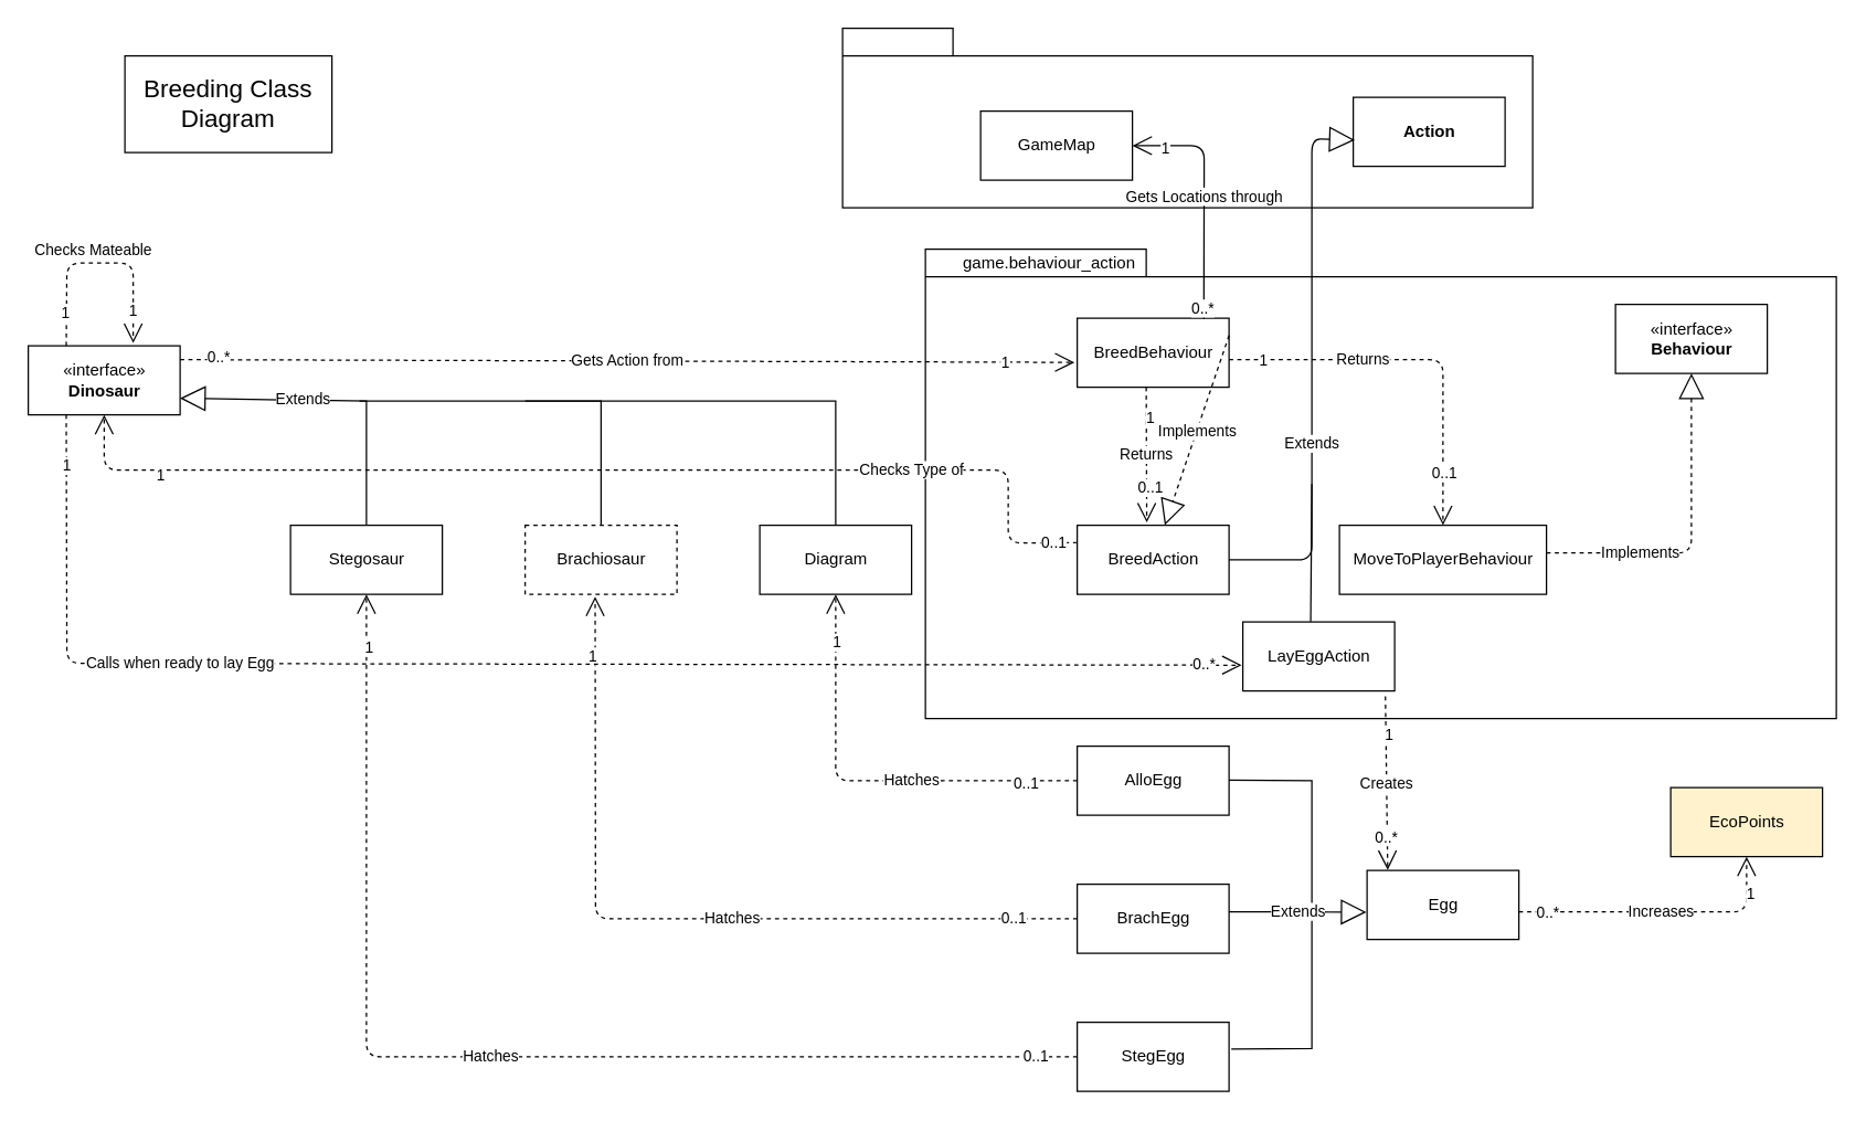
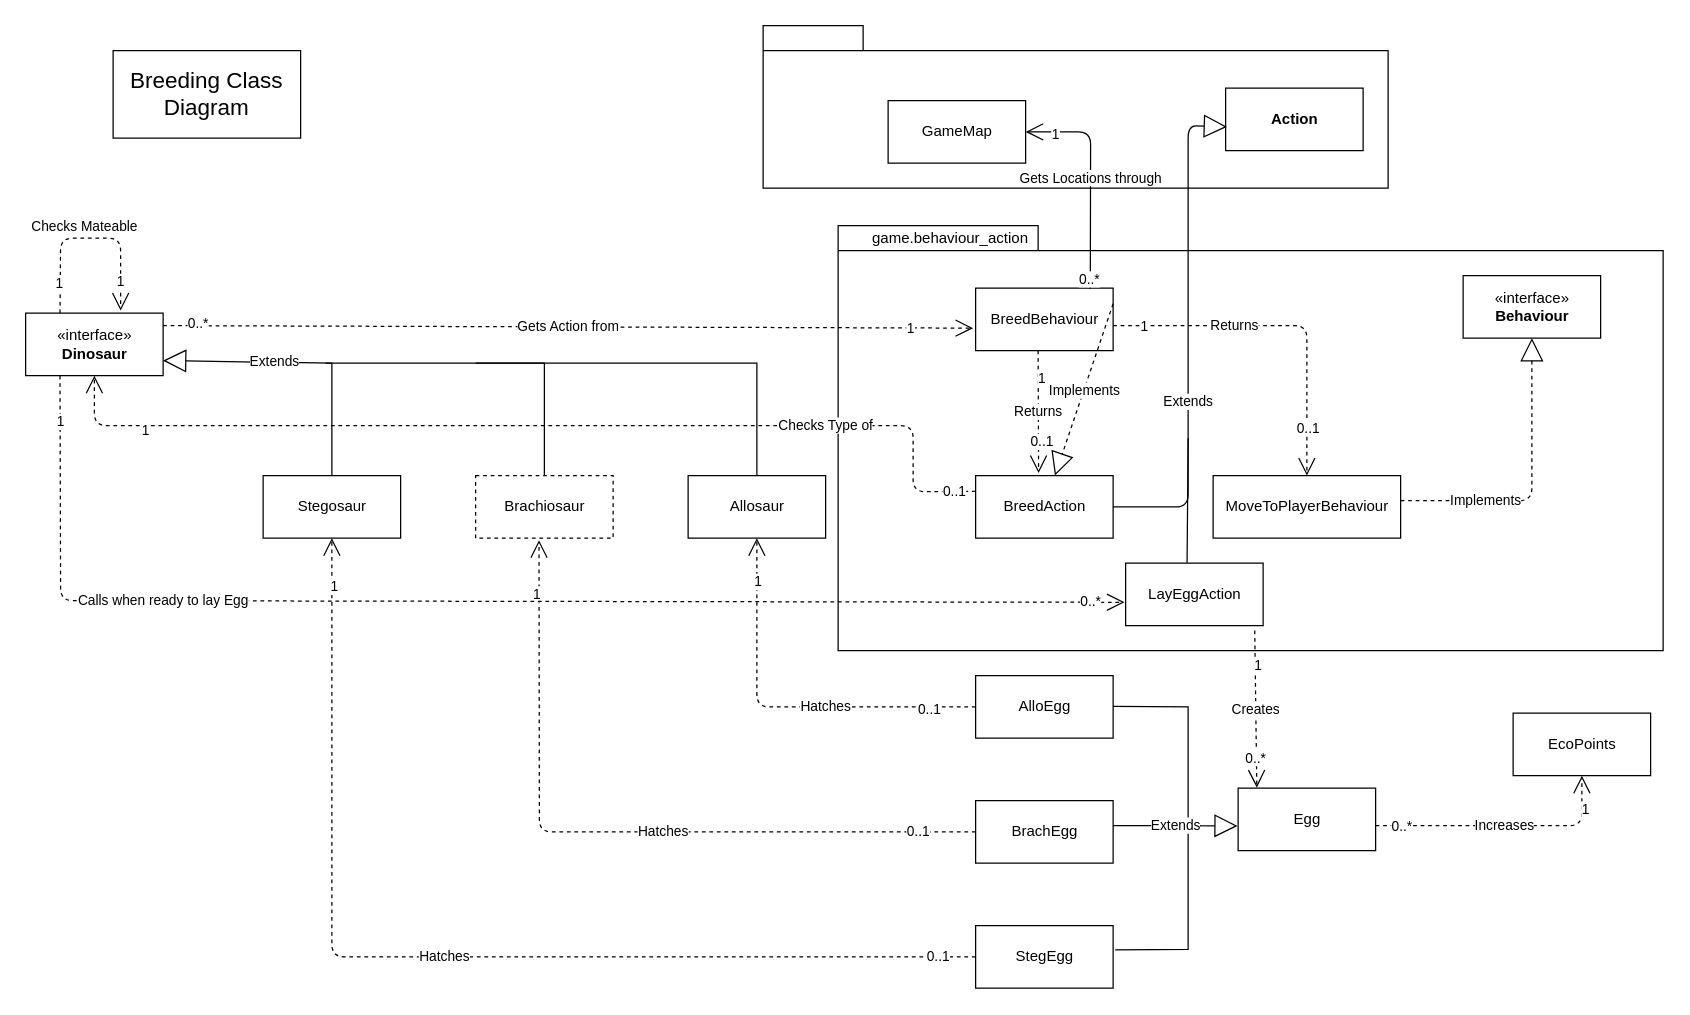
  <mxCell id="0" />
  <mxCell id="1" parent="0" />
  <mxCell id="2" value="" style="shape=folder;fontStyle=1;spacingTop=10;tabWidth=160;tabHeight=20;tabPosition=left;html=1;" parent="1" vertex="1"><mxGeometry x="670" y="180" width="660" height="340" as="geometry" /></mxCell>
  <mxCell id="3" value="" style="shape=folder;fontStyle=1;spacingTop=10;tabWidth=80;tabHeight=20;tabPosition=left;html=1;" parent="1" vertex="1"><mxGeometry x="610" y="20" width="500" height="130" as="geometry" /></mxCell>
  <mxCell id="4" value="GameMap" style="html=1;" parent="1" vertex="1"><mxGeometry x="710" y="80" width="110" height="50" as="geometry" /></mxCell>
  <mxCell id="5" value="«interface»&lt;br&gt;&lt;b&gt;Dinosaur&lt;/b&gt;" style="html=1;" parent="1" vertex="1"><mxGeometry x="20" y="250" width="110" height="50" as="geometry" /></mxCell>
  <mxCell id="6" value="Stegosaur" style="html=1;" parent="1" vertex="1"><mxGeometry x="210" y="380" width="110" height="50" as="geometry" /></mxCell>
  <mxCell id="7" value="Brachiosaur" style="html=1;dashed=1;" parent="1" vertex="1"><mxGeometry x="380" y="380" width="110" height="50" as="geometry" /></mxCell>
- <mxCell id="8" value="Diagram" style="html=1;" parent="1" vertex="1"><mxGeometry x="550" y="380" width="110" height="50" as="geometry" /></mxCell>
+ <mxCell id="8" value="Allosaur" style="html=1;" parent="1" vertex="1"><mxGeometry x="550" y="380" width="110" height="50" as="geometry" /></mxCell>
  <mxCell id="9" value="Extends" style="endArrow=block;endSize=16;endFill=0;html=1;rounded=0;exitX=0.5;exitY=0;exitDx=0;exitDy=0;snapToPoint=1;" parent="1" source="6" edge="1"><mxGeometry x="0.207" width="160" relative="1" as="geometry"><mxPoint x="210" y="379" as="sourcePoint" /><mxPoint x="130" y="288" as="targetPoint" /><Array as="points"><mxPoint x="265" y="290" /></Array><mxPoint as="offset" /></mxGeometry></mxCell>
  <mxCell id="10" value="" style="endArrow=none;html=1;exitX=0.5;exitY=0;exitDx=0;exitDy=0;rounded=0;" parent="1" source="7" edge="1"><mxGeometry width="50" height="50" relative="1" as="geometry"><mxPoint x="380" y="350" as="sourcePoint" /><mxPoint x="260" y="290" as="targetPoint" /><Array as="points"><mxPoint x="435" y="290" /></Array></mxGeometry></mxCell>
  <mxCell id="11" value="" style="endArrow=none;html=1;exitX=0.5;exitY=0;exitDx=0;exitDy=0;rounded=0;" parent="1" source="8" edge="1"><mxGeometry width="50" height="50" relative="1" as="geometry"><mxPoint x="580" y="370" as="sourcePoint" /><mxPoint x="380" y="290" as="targetPoint" /><Array as="points"><mxPoint x="605" y="290" /></Array></mxGeometry></mxCell>
  <mxCell id="12" value="«interface»&lt;br&gt;&lt;b&gt;Behaviour&lt;/b&gt;" style="html=1;" parent="1" vertex="1"><mxGeometry x="1170" y="220" width="110" height="50" as="geometry" /></mxCell>
  <mxCell id="13" value="BreedBehaviour" style="html=1;" parent="1" vertex="1"><mxGeometry x="780" y="230" width="110" height="50" as="geometry" /></mxCell>
  <mxCell id="14" value="Gets Action from" style="endArrow=open;endSize=12;dashed=1;html=1;entryX=-0.018;entryY=0.64;entryDx=0;entryDy=0;entryPerimeter=0;" parent="1" target="13" edge="1"><mxGeometry width="160" relative="1" as="geometry"><mxPoint x="130" y="260" as="sourcePoint" /><mxPoint x="780" y="250" as="targetPoint" /></mxGeometry></mxCell>
  <mxCell id="15" value="0..*" style="edgeLabel;html=1;align=center;verticalAlign=middle;resizable=0;points=[];" parent="14" vertex="1" connectable="0"><mxGeometry x="-0.916" y="3" relative="1" as="geometry"><mxPoint as="offset" /></mxGeometry></mxCell>
  <mxCell id="16" value="1" style="edgeLabel;html=1;align=center;verticalAlign=middle;resizable=0;points=[];" parent="14" vertex="1" connectable="0"><mxGeometry x="0.846" relative="1" as="geometry"><mxPoint as="offset" /></mxGeometry></mxCell>
  <mxCell id="17" value="Implements" style="endArrow=block;endSize=16;endFill=0;html=1;exitX=1;exitY=0.25;exitDx=0;exitDy=0;dashed=1;" parent="1" source="13" target="21" edge="1"><mxGeometry width="160" relative="1" as="geometry"><mxPoint x="890" y="240" as="sourcePoint" /><mxPoint x="1050" y="240" as="targetPoint" /></mxGeometry></mxCell>
  <mxCell id="18" value="Checks Mateable" style="endArrow=open;endSize=12;dashed=1;html=1;exitX=0.25;exitY=0;exitDx=0;exitDy=0;entryX=0.691;entryY=-0.04;entryDx=0;entryDy=0;entryPerimeter=0;" parent="1" source="5" target="5" edge="1"><mxGeometry x="-0.052" y="9" width="160" relative="1" as="geometry"><mxPoint x="60" y="220" as="sourcePoint" /><mxPoint x="220" y="220" as="targetPoint" /><Array as="points"><mxPoint x="48" y="190" /><mxPoint x="96" y="190" /></Array><mxPoint as="offset" /></mxGeometry></mxCell>
  <mxCell id="19" value="1" style="edgeLabel;html=1;align=center;verticalAlign=middle;resizable=0;points=[];" parent="18" vertex="1" connectable="0"><mxGeometry x="-0.706" y="1" relative="1" as="geometry"><mxPoint as="offset" /></mxGeometry></mxCell>
  <mxCell id="20" value="1" style="edgeLabel;html=1;align=center;verticalAlign=middle;resizable=0;points=[];" parent="18" vertex="1" connectable="0"><mxGeometry x="0.723" y="-1" relative="1" as="geometry"><mxPoint as="offset" /></mxGeometry></mxCell>
  <mxCell id="21" value="BreedAction" style="html=1;" parent="1" vertex="1"><mxGeometry x="780" y="380" width="110" height="50" as="geometry" /></mxCell>
  <mxCell id="22" value="&lt;b&gt;Action&lt;/b&gt;" style="html=1;" parent="1" vertex="1"><mxGeometry x="980" y="70" width="110" height="50" as="geometry" /></mxCell>
  <mxCell id="23" value="Returns" style="endArrow=open;endSize=12;dashed=1;html=1;entryX=0.458;entryY=-0.04;entryDx=0;entryDy=0;entryPerimeter=0;" parent="1" target="21" edge="1"><mxGeometry width="160" relative="1" as="geometry"><mxPoint x="830" y="280" as="sourcePoint" /><mxPoint x="990" y="280" as="targetPoint" /></mxGeometry></mxCell>
  <mxCell id="24" value="1" style="edgeLabel;html=1;align=center;verticalAlign=middle;resizable=0;points=[];" parent="23" vertex="1" connectable="0"><mxGeometry x="-0.548" y="2" relative="1" as="geometry"><mxPoint as="offset" /></mxGeometry></mxCell>
  <mxCell id="25" value="0..1" style="edgeLabel;html=1;align=center;verticalAlign=middle;resizable=0;points=[];" parent="23" vertex="1" connectable="0"><mxGeometry x="0.49" y="2" relative="1" as="geometry"><mxPoint as="offset" /></mxGeometry></mxCell>
  <mxCell id="26" value="Checks Type of" style="endArrow=open;endSize=12;dashed=1;html=1;exitX=0;exitY=0.25;exitDx=0;exitDy=0;entryX=0.5;entryY=1;entryDx=0;entryDy=0;" parent="1" source="21" target="5" edge="1"><mxGeometry x="-0.566" width="160" relative="1" as="geometry"><mxPoint x="660" y="470" as="sourcePoint" /><mxPoint x="820" y="470" as="targetPoint" /><Array as="points"><mxPoint x="730" y="393" /><mxPoint x="730" y="340" /><mxPoint x="75" y="340" /></Array><mxPoint as="offset" /></mxGeometry></mxCell>
  <mxCell id="27" value="0..1" style="edgeLabel;html=1;align=center;verticalAlign=middle;resizable=0;points=[];" parent="26" vertex="1" connectable="0"><mxGeometry x="-0.954" relative="1" as="geometry"><mxPoint as="offset" /></mxGeometry></mxCell>
  <mxCell id="28" value="1" style="edgeLabel;html=1;align=center;verticalAlign=middle;resizable=0;points=[];" parent="26" vertex="1" connectable="0"><mxGeometry x="0.8" y="3" relative="1" as="geometry"><mxPoint as="offset" /></mxGeometry></mxCell>
  <mxCell id="29" value="Egg" style="html=1;" parent="1" vertex="1"><mxGeometry x="990" y="630" width="110" height="50" as="geometry" /></mxCell>
  <mxCell id="30" value="AlloEgg" style="html=1;" parent="1" vertex="1"><mxGeometry x="780" y="540" width="110" height="50" as="geometry" /></mxCell>
  <mxCell id="31" value="BrachEgg" style="html=1;" parent="1" vertex="1"><mxGeometry x="780" y="640" width="110" height="50" as="geometry" /></mxCell>
  <mxCell id="32" value="StegEgg" style="html=1;" parent="1" vertex="1"><mxGeometry x="780" y="740" width="110" height="50" as="geometry" /></mxCell>
  <mxCell id="33" value="" style="endArrow=none;html=1;" parent="1" edge="1"><mxGeometry width="50" height="50" relative="1" as="geometry"><mxPoint x="890" y="660" as="sourcePoint" /><mxPoint x="960" y="660" as="targetPoint" /></mxGeometry></mxCell>
  <mxCell id="34" value="" style="endArrow=none;html=1;exitX=1.015;exitY=0.387;exitDx=0;exitDy=0;exitPerimeter=0;rounded=0;" parent="1" source="32" edge="1"><mxGeometry width="50" height="50" relative="1" as="geometry"><mxPoint x="910" y="810" as="sourcePoint" /><mxPoint x="950" y="660" as="targetPoint" /><Array as="points"><mxPoint x="950" y="759" /></Array></mxGeometry></mxCell>
  <mxCell id="35" value="Extends" style="endArrow=block;endSize=16;endFill=0;html=1;entryX=-0.004;entryY=0.605;entryDx=0;entryDy=0;rounded=0;entryPerimeter=0;" parent="1" target="29" edge="1"><mxGeometry x="0.593" y="-10" width="160" relative="1" as="geometry"><mxPoint x="890" y="564.5" as="sourcePoint" /><mxPoint x="1050" y="564.5" as="targetPoint" /><Array as="points"><mxPoint x="950" y="565" /><mxPoint x="950" y="660" /></Array><mxPoint x="-10" y="-10" as="offset" /></mxGeometry></mxCell>
  <mxCell id="36" value="Hatches" style="endArrow=open;endSize=12;dashed=1;html=1;exitX=0;exitY=0.5;exitDx=0;exitDy=0;entryX=0.5;entryY=1;entryDx=0;entryDy=0;" parent="1" source="30" target="8" edge="1"><mxGeometry x="-0.226" width="160" relative="1" as="geometry"><mxPoint x="470" y="540" as="sourcePoint" /><mxPoint x="630" y="540" as="targetPoint" /><Array as="points"><mxPoint x="605" y="565" /></Array><mxPoint as="offset" /></mxGeometry></mxCell>
  <mxCell id="37" value="1" style="edgeLabel;html=1;align=center;verticalAlign=middle;resizable=0;points=[];" parent="36" vertex="1" connectable="0"><mxGeometry x="0.778" relative="1" as="geometry"><mxPoint as="offset" /></mxGeometry></mxCell>
  <mxCell id="38" value="0..1" style="edgeLabel;html=1;align=center;verticalAlign=middle;resizable=0;points=[];" parent="36" vertex="1" connectable="0"><mxGeometry x="-0.757" y="1" relative="1" as="geometry"><mxPoint as="offset" /></mxGeometry></mxCell>
  <mxCell id="39" value="Hatches" style="endArrow=open;endSize=12;dashed=1;html=1;exitX=0;exitY=0.5;exitDx=0;exitDy=0;entryX=0.461;entryY=1.032;entryDx=0;entryDy=0;entryPerimeter=0;" parent="1" source="31" target="7" edge="1"><mxGeometry x="-0.141" width="160" relative="1" as="geometry"><mxPoint x="590" y="690" as="sourcePoint" /><mxPoint x="750" y="690" as="targetPoint" /><Array as="points"><mxPoint x="431" y="665" /></Array><mxPoint as="offset" /></mxGeometry></mxCell>
  <mxCell id="40" value="0..1" style="edgeLabel;html=1;align=center;verticalAlign=middle;resizable=0;points=[];" parent="39" vertex="1" connectable="0"><mxGeometry x="-0.839" y="-1" relative="1" as="geometry"><mxPoint as="offset" /></mxGeometry></mxCell>
  <mxCell id="41" value="1" style="edgeLabel;html=1;align=center;verticalAlign=middle;resizable=0;points=[];" parent="39" vertex="1" connectable="0"><mxGeometry x="0.854" y="2" relative="1" as="geometry"><mxPoint as="offset" /></mxGeometry></mxCell>
  <mxCell id="42" value="Hatches" style="endArrow=open;endSize=12;dashed=1;html=1;entryX=0.5;entryY=1;entryDx=0;entryDy=0;exitX=0;exitY=0.5;exitDx=0;exitDy=0;" parent="1" source="32" target="6" edge="1"><mxGeometry width="160" relative="1" as="geometry"><mxPoint x="220" y="590" as="sourcePoint" /><mxPoint x="380" y="590" as="targetPoint" /><Array as="points"><mxPoint x="265" y="765" /></Array></mxGeometry></mxCell>
  <mxCell id="43" value="1" style="edgeLabel;html=1;align=center;verticalAlign=middle;resizable=0;points=[];" parent="42" vertex="1" connectable="0"><mxGeometry x="0.911" y="-1" relative="1" as="geometry"><mxPoint as="offset" /></mxGeometry></mxCell>
  <mxCell id="44" value="0..1" style="edgeLabel;html=1;align=center;verticalAlign=middle;resizable=0;points=[];" parent="42" vertex="1" connectable="0"><mxGeometry x="-0.927" y="-1" relative="1" as="geometry"><mxPoint as="offset" /></mxGeometry></mxCell>
- <mxCell id="45" value="EcoPoints" style="html=1;fillColor=#fff2cc;" parent="1" vertex="1"><mxGeometry x="1210" y="570" width="110" height="50" as="geometry" /></mxCell>
+ <mxCell id="45" value="EcoPoints" style="html=1;" parent="1" vertex="1"><mxGeometry x="1210" y="570" width="110" height="50" as="geometry" /></mxCell>
  <mxCell id="46" value="Increases" style="endArrow=open;endSize=12;dashed=1;html=1;entryX=0.5;entryY=1;entryDx=0;entryDy=0;" parent="1" target="45" edge="1"><mxGeometry width="160" relative="1" as="geometry"><mxPoint x="1100" y="660" as="sourcePoint" /><mxPoint x="1260" y="660" as="targetPoint" /><Array as="points"><mxPoint x="1265" y="660" /></Array></mxGeometry></mxCell>
  <mxCell id="47" value="0..*" style="edgeLabel;html=1;align=center;verticalAlign=middle;resizable=0;points=[];" parent="46" vertex="1" connectable="0"><mxGeometry x="-0.805" relative="1" as="geometry"><mxPoint as="offset" /></mxGeometry></mxCell>
  <mxCell id="48" value="1" style="edgeLabel;html=1;align=center;verticalAlign=middle;resizable=0;points=[];" parent="46" vertex="1" connectable="0"><mxGeometry x="0.75" y="-2" relative="1" as="geometry"><mxPoint as="offset" /></mxGeometry></mxCell>
  <mxCell id="49" value="MoveToPlayerBehaviour" style="html=1;" parent="1" vertex="1"><mxGeometry x="970" y="380" width="150" height="50" as="geometry" /></mxCell>
  <mxCell id="50" value="Returns" style="endArrow=open;endSize=12;dashed=1;html=1;entryX=0.5;entryY=0;entryDx=0;entryDy=0;" parent="1" target="49" edge="1"><mxGeometry x="-0.294" width="160" relative="1" as="geometry"><mxPoint x="890" y="260" as="sourcePoint" /><mxPoint x="1050" y="260" as="targetPoint" /><Array as="points"><mxPoint x="1045" y="260" /></Array><mxPoint as="offset" /></mxGeometry></mxCell>
  <mxCell id="51" value="1" style="edgeLabel;html=1;align=center;verticalAlign=middle;resizable=0;points=[];" parent="50" vertex="1" connectable="0"><mxGeometry x="-0.828" relative="1" as="geometry"><mxPoint as="offset" /></mxGeometry></mxCell>
  <mxCell id="52" value="0..1" style="edgeLabel;html=1;align=center;verticalAlign=middle;resizable=0;points=[];" parent="50" vertex="1" connectable="0"><mxGeometry x="0.717" relative="1" as="geometry"><mxPoint as="offset" /></mxGeometry></mxCell>
  <mxCell id="53" value="Implements" style="endArrow=block;endSize=16;endFill=0;html=1;entryX=0.5;entryY=1;entryDx=0;entryDy=0;dashed=1;" parent="1" target="12" edge="1"><mxGeometry x="-0.418" width="160" relative="1" as="geometry"><mxPoint x="1120" y="400" as="sourcePoint" /><mxPoint x="1240" y="400" as="targetPoint" /><Array as="points"><mxPoint x="1225" y="400" /></Array><mxPoint as="offset" /></mxGeometry></mxCell>
  <mxCell id="54" value="Extends" style="endArrow=block;endSize=16;endFill=0;html=1;exitX=1;exitY=0.5;exitDx=0;exitDy=0;" parent="1" source="21" edge="1"><mxGeometry x="-0.273" width="160" relative="1" as="geometry"><mxPoint x="770" y="460" as="sourcePoint" /><mxPoint x="981" y="101" as="targetPoint" /><Array as="points"><mxPoint x="950" y="405" /><mxPoint x="950" y="100" /></Array><mxPoint as="offset" /></mxGeometry></mxCell>
  <mxCell id="55" value="Gets Locations through" style="endArrow=open;endSize=12;dashed=0;html=1;exitX=0.834;exitY=0.012;exitDx=0;exitDy=0;entryX=1;entryY=0.5;entryDx=0;entryDy=0;exitPerimeter=0;" parent="1" source="13" target="4" edge="1"><mxGeometry width="160" relative="1" as="geometry"><mxPoint x="630" y="190" as="sourcePoint" /><mxPoint x="790" y="190" as="targetPoint" /><Array as="points"><mxPoint x="872" y="105" /></Array></mxGeometry></mxCell>
  <mxCell id="56" value="0..*" style="edgeLabel;html=1;align=center;verticalAlign=middle;resizable=0;points=[];" parent="55" vertex="1" connectable="0"><mxGeometry x="-0.932" y="1" relative="1" as="geometry"><mxPoint y="-2" as="offset" /></mxGeometry></mxCell>
  <mxCell id="57" value="1" style="edgeLabel;html=1;align=center;verticalAlign=middle;resizable=0;points=[];" parent="55" vertex="1" connectable="0"><mxGeometry x="0.729" y="1" relative="1" as="geometry"><mxPoint as="offset" /></mxGeometry></mxCell>
  <mxCell id="58" value="game.behaviour_action" style="text;html=1;strokeColor=none;fillColor=none;align=center;verticalAlign=middle;whiteSpace=wrap;rounded=0;" parent="1" vertex="1"><mxGeometry x="740" y="180" width="40" height="20" as="geometry" /></mxCell>
  <mxCell id="59" value="LayEggAction" style="html=1;" parent="1" vertex="1"><mxGeometry x="900" y="450" width="110" height="50" as="geometry" /></mxCell>
  <mxCell id="60" value="" style="endArrow=none;html=1;entryX=0.447;entryY=-0.007;entryDx=0;entryDy=0;entryPerimeter=0;" parent="1" target="59" edge="1"><mxGeometry width="50" height="50" relative="1" as="geometry"><mxPoint x="950" y="350" as="sourcePoint" /><mxPoint x="1000" y="590.711" as="targetPoint" /></mxGeometry></mxCell>
  <mxCell id="61" value="Creates" style="endArrow=open;endSize=12;dashed=1;html=1;exitX=0.939;exitY=1.077;exitDx=0;exitDy=0;exitPerimeter=0;entryX=0.136;entryY=-0.007;entryDx=0;entryDy=0;entryPerimeter=0;" parent="1" source="59" target="29" edge="1"><mxGeometry width="160" relative="1" as="geometry"><mxPoint x="720" y="580" as="sourcePoint" /><mxPoint x="880" y="580" as="targetPoint" /></mxGeometry></mxCell>
  <mxCell id="62" value="1" style="edgeLabel;html=1;align=center;verticalAlign=middle;resizable=0;points=[];" parent="61" vertex="1" connectable="0"><mxGeometry x="-0.549" y="2" relative="1" as="geometry"><mxPoint as="offset" /></mxGeometry></mxCell>
  <mxCell id="63" value="0..*" style="edgeLabel;html=1;align=center;verticalAlign=middle;resizable=0;points=[];" parent="61" vertex="1" connectable="0"><mxGeometry x="0.616" y="-1" relative="1" as="geometry"><mxPoint as="offset" /></mxGeometry></mxCell>
  <mxCell id="64" value="Calls when ready to lay Egg" style="endArrow=open;endSize=12;dashed=1;html=1;exitX=0.25;exitY=1;exitDx=0;exitDy=0;entryX=-0.008;entryY=0.627;entryDx=0;entryDy=0;entryPerimeter=0;" parent="1" source="5" target="59" edge="1"><mxGeometry x="-0.492" width="160" relative="1" as="geometry"><mxPoint x="60" y="520" as="sourcePoint" /><mxPoint x="220" y="520" as="targetPoint" /><Array as="points"><mxPoint x="48" y="480" /></Array><mxPoint as="offset" /></mxGeometry></mxCell>
  <mxCell id="65" value="1" style="edgeLabel;html=1;align=center;verticalAlign=middle;resizable=0;points=[];" parent="64" vertex="1" connectable="0"><mxGeometry x="-0.928" relative="1" as="geometry"><mxPoint as="offset" /></mxGeometry></mxCell>
  <mxCell id="66" value="0..*" style="edgeLabel;html=1;align=center;verticalAlign=middle;resizable=0;points=[];" parent="64" vertex="1" connectable="0"><mxGeometry x="0.947" y="1" relative="1" as="geometry"><mxPoint as="offset" /></mxGeometry></mxCell>
  <mxCell id="67" value="&lt;font style=&quot;font-size: 18px&quot;&gt;Breeding Class Diagram&lt;/font&gt;" style="rounded=0;whiteSpace=wrap;html=1;" parent="1" vertex="1"><mxGeometry x="90" y="40" width="150" height="70" as="geometry" /></mxCell>
